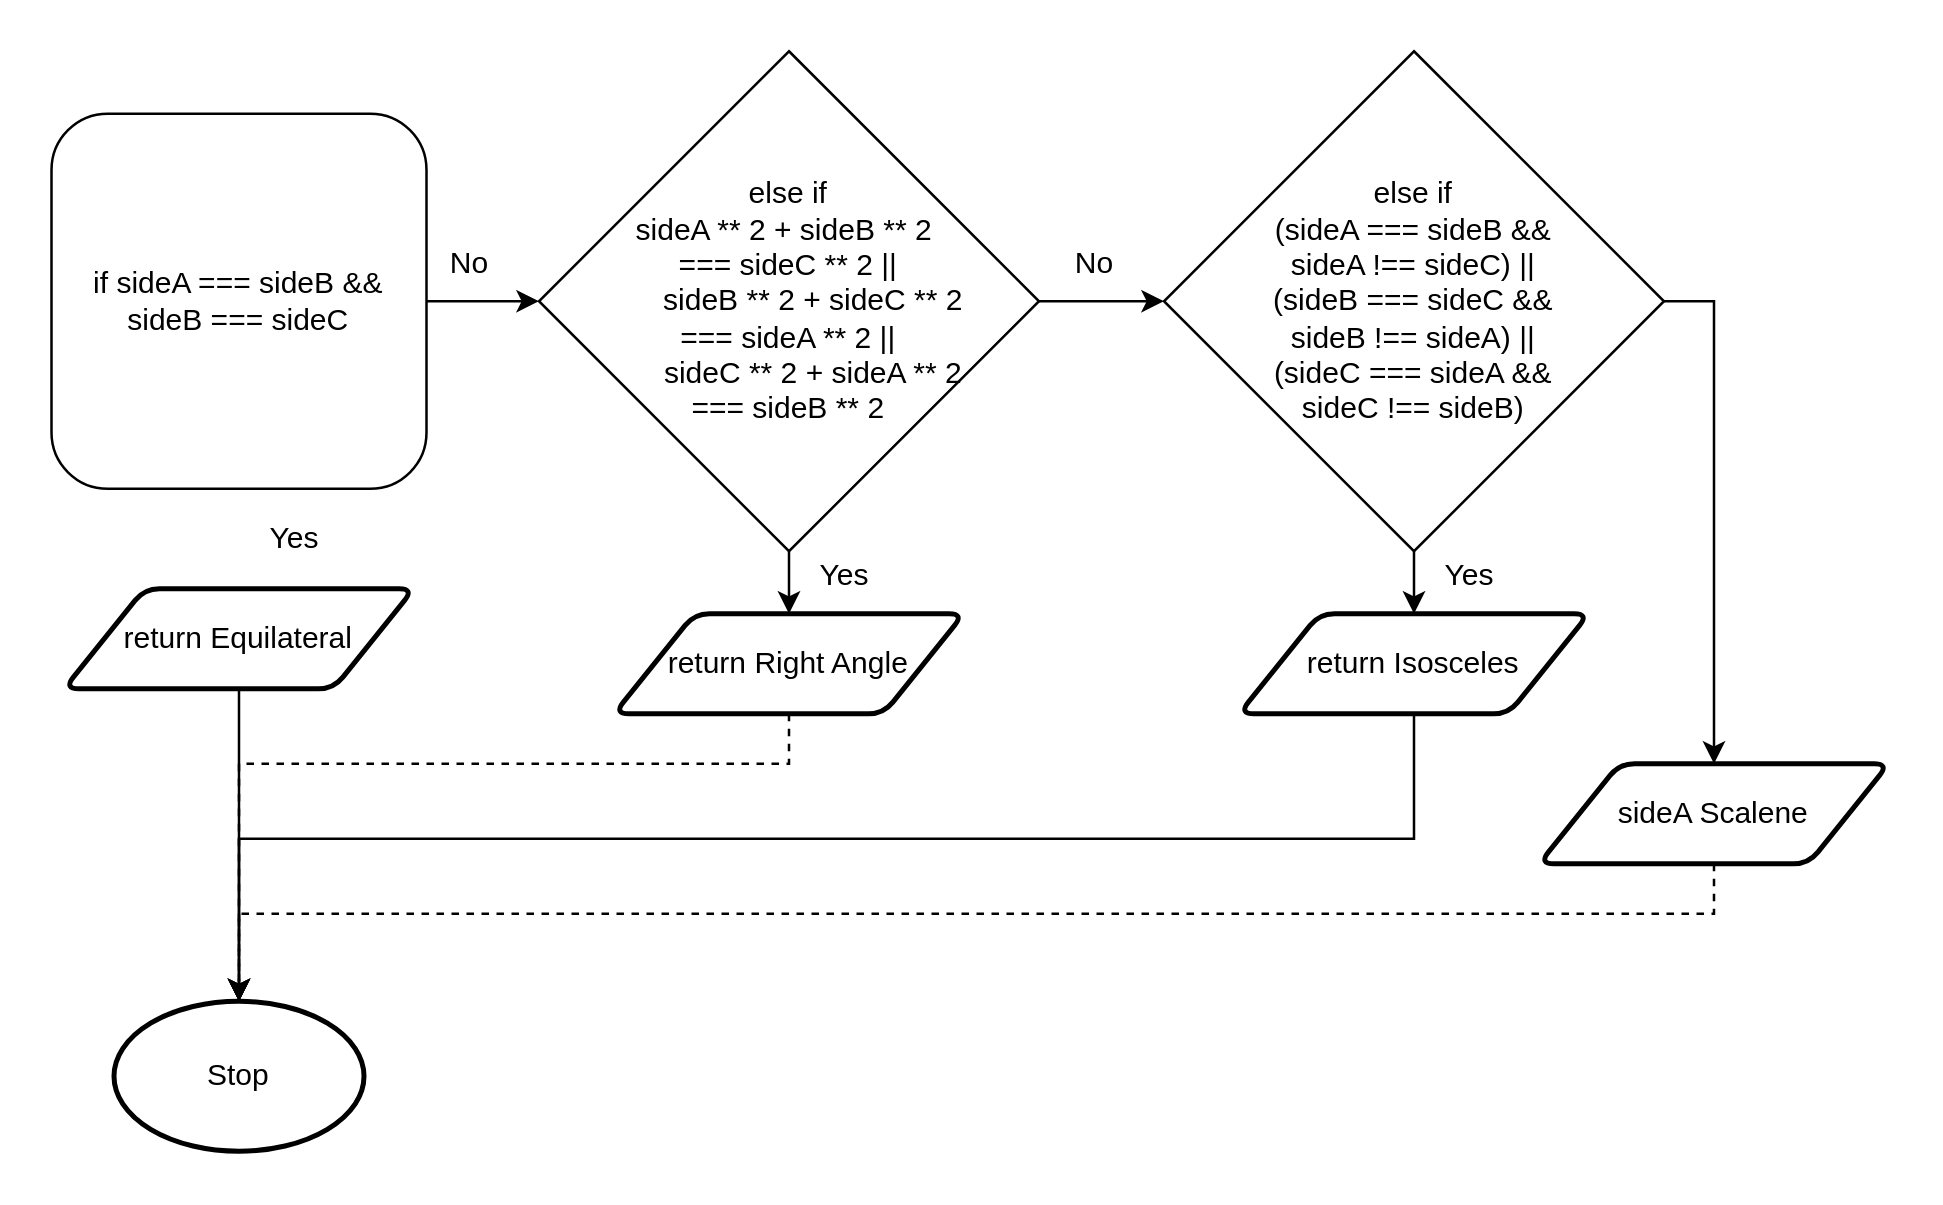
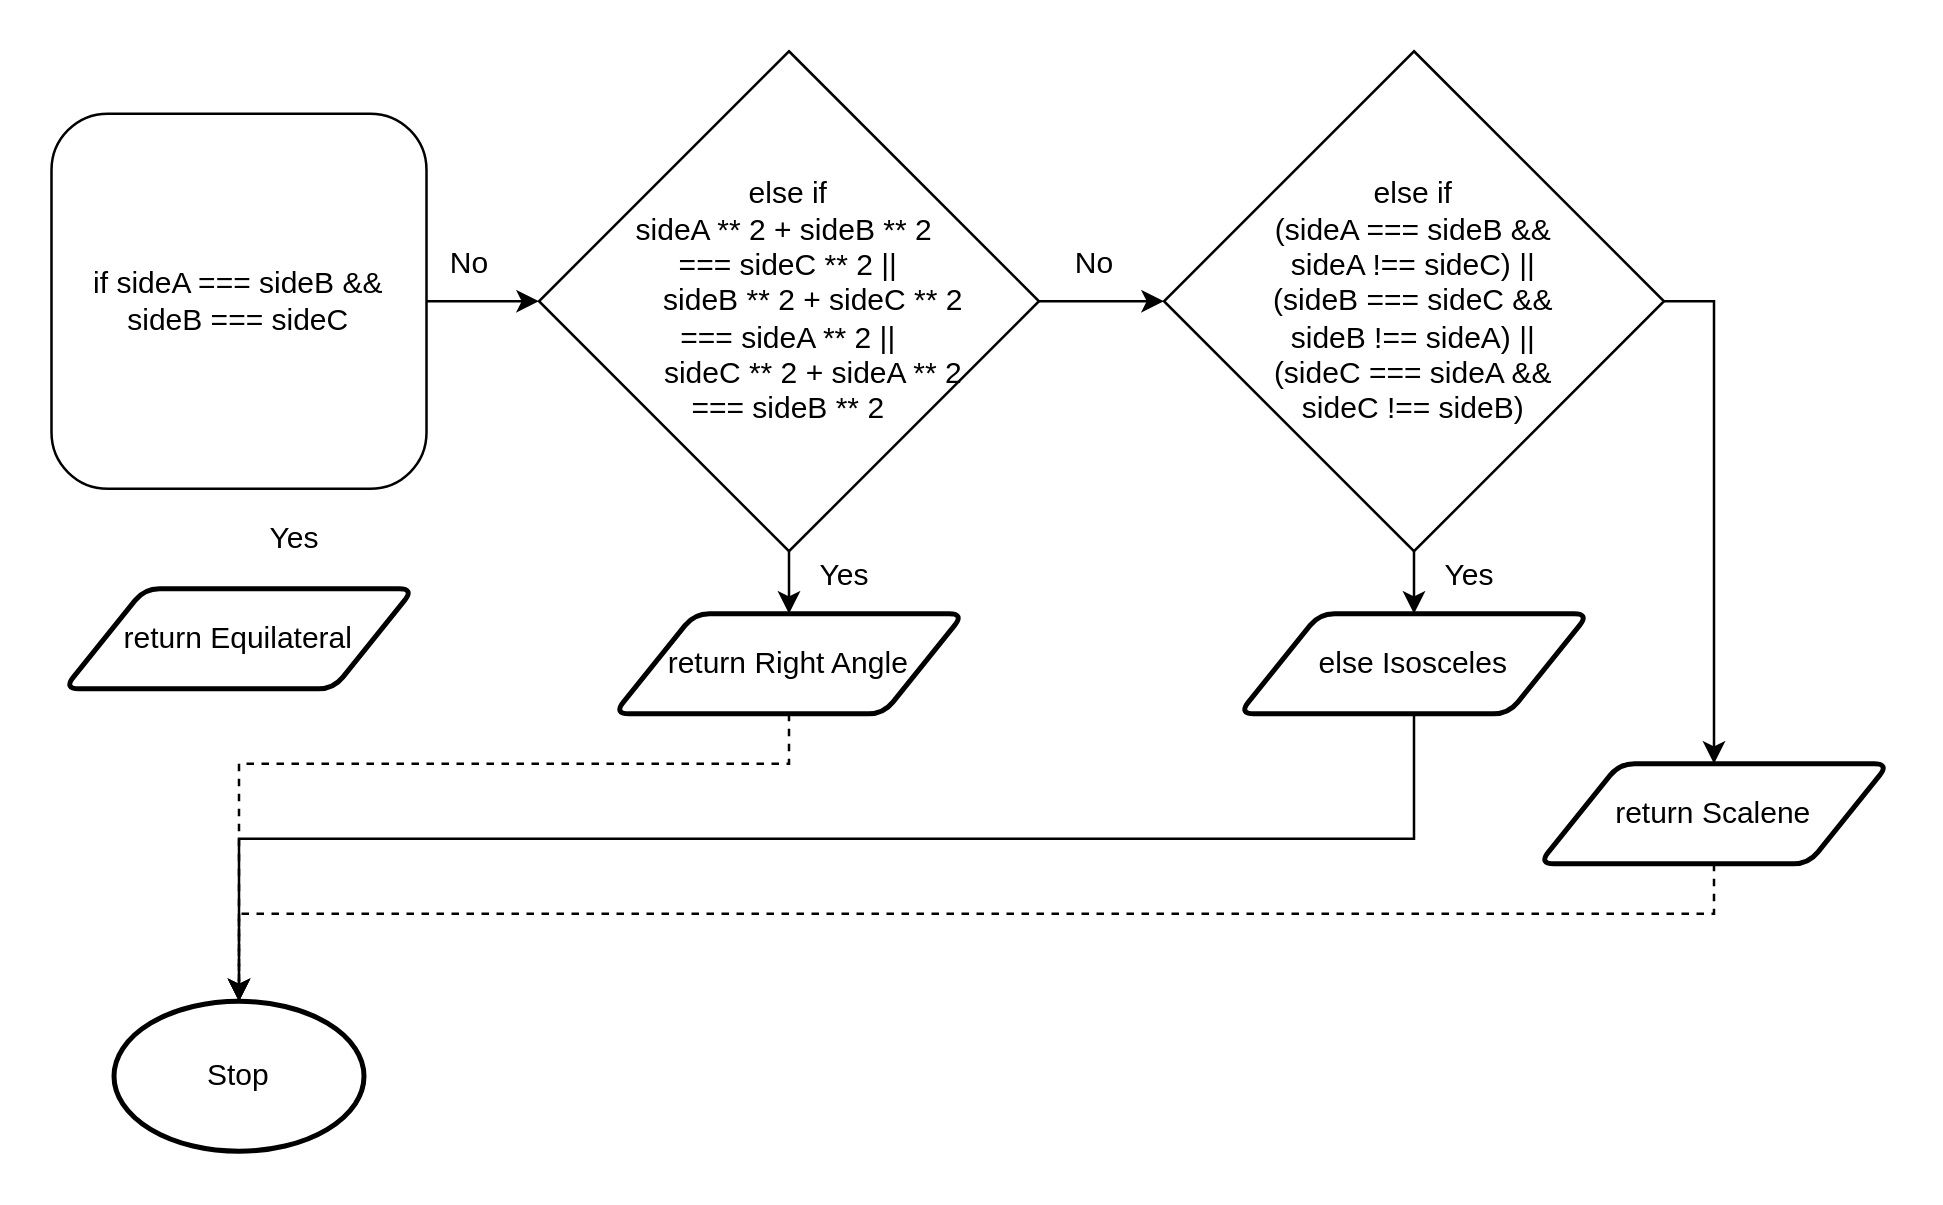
  <mxCell id="0" />
  <mxCell id="1" parent="0" />
  <mxCell id="2" value="Stop" style="strokeWidth=2;html=1;shape=mxgraph.flowchart.start_1;whiteSpace=wrap;" parent="1" vertex="1"><mxGeometry x="45" y="400" width="100" height="60" as="geometry" /></mxCell>
  <mxCell id="3" value="Yes" style="text;html=1;strokeColor=none;fillColor=none;align=center;verticalAlign=middle;whiteSpace=wrap;rounded=0;" parent="1" vertex="1"><mxGeometry x="105" y="205" width="25" height="20" as="geometry" /></mxCell>
  <mxCell id="4" value="No" style="text;html=1;strokeColor=none;fillColor=none;align=center;verticalAlign=middle;whiteSpace=wrap;rounded=0;" parent="1" vertex="1"><mxGeometry x="175" y="95" width="25" height="20" as="geometry" /></mxCell>
  <mxCell id="5" style="edgeStyle=none;html=1;exitX=1;exitY=0.5;exitDx=0;exitDy=0;entryX=0;entryY=0.5;entryDx=0;entryDy=0;" edge="1" parent="1" source="6" target="11"><mxGeometry relative="1" as="geometry" /></mxCell>
  <mxCell id="6" value="if sideA === sideB &amp;amp;&amp;amp;&lt;br&gt;sideB === sideC" style="whiteSpace=wrap;html=1;rounded=1;" vertex="1" parent="1"><mxGeometry x="20" y="45" width="150" height="150" as="geometry" /></mxCell>
- <mxCell id="7" style="edgeStyle=none;html=1;exitX=0.5;exitY=1;exitDx=0;exitDy=0;entryX=0.5;entryY=0;entryDx=0;entryDy=0;entryPerimeter=0;" edge="1" parent="1" source="8" target="2"><mxGeometry relative="1" as="geometry" /></mxCell>
  <mxCell id="8" value="return Equilateral" style="shape=parallelogram;html=1;strokeWidth=2;perimeter=parallelogramPerimeter;whiteSpace=wrap;rounded=1;arcSize=12;size=0.23;" vertex="1" parent="1"><mxGeometry x="25" y="235" width="140" height="40" as="geometry" /></mxCell>
  <mxCell id="9" style="edgeStyle=none;html=1;exitX=0.5;exitY=1;exitDx=0;exitDy=0;entryX=0.5;entryY=0;entryDx=0;entryDy=0;" edge="1" parent="1" source="11" target="13"><mxGeometry relative="1" as="geometry" /></mxCell>
  <mxCell id="10" style="edgeStyle=none;html=1;exitX=1;exitY=0.5;exitDx=0;exitDy=0;entryX=0;entryY=0.5;entryDx=0;entryDy=0;" edge="1" parent="1" source="11" target="18"><mxGeometry relative="1" as="geometry" /></mxCell>
  <mxCell id="11" value="else if &lt;br&gt;&lt;div&gt;sideA ** 2 + sideB ** 2&amp;nbsp;&lt;/div&gt;&lt;div&gt;=== sideC ** 2 ||&lt;/div&gt;&lt;div&gt;&amp;nbsp; &amp;nbsp; &amp;nbsp; sideB ** 2 + sideC ** 2&lt;/div&gt;&lt;div&gt;=== sideA ** 2 ||&lt;/div&gt;&lt;div&gt;&amp;nbsp; &amp;nbsp; &amp;nbsp; sideC ** 2 + sideA ** 2&lt;/div&gt;&lt;div&gt;=== sideB ** 2&lt;/div&gt;" style="rhombus;whiteSpace=wrap;html=1;" vertex="1" parent="1"><mxGeometry x="215" y="20" width="200" height="200" as="geometry" /></mxCell>
  <mxCell id="12" style="edgeStyle=none;html=1;exitX=0.5;exitY=1;exitDx=0;exitDy=0;entryX=0.5;entryY=0;entryDx=0;entryDy=0;entryPerimeter=0;rounded=0;dashed=1;" edge="1" parent="1" source="13" target="2"><mxGeometry relative="1" as="geometry"><Array as="points"><mxPoint x="315" y="305" /><mxPoint x="95" y="305" /></Array></mxGeometry></mxCell>
  <mxCell id="13" value="return Right Angle" style="shape=parallelogram;html=1;strokeWidth=2;perimeter=parallelogramPerimeter;whiteSpace=wrap;rounded=1;arcSize=12;size=0.23;" vertex="1" parent="1"><mxGeometry x="245" y="245" width="140" height="40" as="geometry" /></mxCell>
  <mxCell id="14" value="Yes" style="text;html=1;strokeColor=none;fillColor=none;align=center;verticalAlign=middle;whiteSpace=wrap;rounded=0;" vertex="1" parent="1"><mxGeometry x="325" y="220" width="25" height="20" as="geometry" /></mxCell>
  <mxCell id="15" value="No" style="text;html=1;strokeColor=none;fillColor=none;align=center;verticalAlign=middle;whiteSpace=wrap;rounded=0;" vertex="1" parent="1"><mxGeometry x="425" y="95" width="25" height="20" as="geometry" /></mxCell>
  <mxCell id="16" style="edgeStyle=none;html=1;exitX=0.5;exitY=1;exitDx=0;exitDy=0;entryX=0.5;entryY=0;entryDx=0;entryDy=0;" edge="1" parent="1" source="18" target="20"><mxGeometry relative="1" as="geometry" /></mxCell>
  <mxCell id="17" style="edgeStyle=none;rounded=0;html=1;exitX=1;exitY=0.5;exitDx=0;exitDy=0;entryX=0.5;entryY=0;entryDx=0;entryDy=0;" edge="1" parent="1" source="18" target="23"><mxGeometry relative="1" as="geometry"><Array as="points"><mxPoint x="685" y="120" /></Array></mxGeometry></mxCell>
  <mxCell id="18" value="else if &lt;br&gt;&lt;div&gt;&lt;div&gt;(sideA === sideB &amp;amp;&amp;amp;&lt;/div&gt;&lt;div&gt;sideA !== sideC) ||&lt;/div&gt;&lt;div&gt;&amp;nbsp;(sideB === sideC &amp;amp;&amp;amp;&amp;nbsp;&lt;/div&gt;&lt;div&gt;sideB !== sideA) ||&lt;/div&gt;&lt;div&gt;&lt;span&gt;(sideC === sideA &amp;amp;&amp;amp;&lt;/span&gt;&lt;/div&gt;&lt;div&gt;&lt;span&gt;sideC !== sideB)&lt;/span&gt;&lt;/div&gt;&lt;/div&gt;" style="rhombus;whiteSpace=wrap;html=1;" vertex="1" parent="1"><mxGeometry x="465" y="20" width="200" height="200" as="geometry" /></mxCell>
  <mxCell id="19" style="edgeStyle=none;html=1;exitX=0.5;exitY=1;exitDx=0;exitDy=0;entryX=0.5;entryY=0;entryDx=0;entryDy=0;entryPerimeter=0;rounded=0;" edge="1" parent="1" source="20" target="2"><mxGeometry relative="1" as="geometry"><Array as="points"><mxPoint x="565" y="335" /><mxPoint x="95" y="335" /></Array></mxGeometry></mxCell>
- <mxCell id="20" value="return Isosceles" style="shape=parallelogram;html=1;strokeWidth=2;perimeter=parallelogramPerimeter;whiteSpace=wrap;rounded=1;arcSize=12;size=0.23;" vertex="1" parent="1"><mxGeometry x="495" y="245" width="140" height="40" as="geometry" /></mxCell>
+ <mxCell id="20" value="else Isosceles" style="shape=parallelogram;html=1;strokeWidth=2;perimeter=parallelogramPerimeter;whiteSpace=wrap;rounded=1;arcSize=12;size=0.23;" vertex="1" parent="1"><mxGeometry x="495" y="245" width="140" height="40" as="geometry" /></mxCell>
  <mxCell id="21" value="Yes" style="text;html=1;strokeColor=none;fillColor=none;align=center;verticalAlign=middle;whiteSpace=wrap;rounded=0;" vertex="1" parent="1"><mxGeometry x="575" y="220" width="25" height="20" as="geometry" /></mxCell>
  <mxCell id="22" style="edgeStyle=none;rounded=0;html=1;exitX=0.5;exitY=1;exitDx=0;exitDy=0;entryX=0.5;entryY=0;entryDx=0;entryDy=0;entryPerimeter=0;dashed=1;" edge="1" parent="1" source="23" target="2"><mxGeometry relative="1" as="geometry"><Array as="points"><mxPoint x="685" y="365" /><mxPoint x="95" y="365" /></Array></mxGeometry></mxCell>
- <mxCell id="23" value="sideA Scalene" style="shape=parallelogram;html=1;strokeWidth=2;perimeter=parallelogramPerimeter;whiteSpace=wrap;rounded=1;arcSize=12;size=0.23;" vertex="1" parent="1"><mxGeometry x="615" y="305" width="140" height="40" as="geometry" /></mxCell>
+ <mxCell id="23" value="return Scalene" style="shape=parallelogram;html=1;strokeWidth=2;perimeter=parallelogramPerimeter;whiteSpace=wrap;rounded=1;arcSize=12;size=0.23;" vertex="1" parent="1"><mxGeometry x="615" y="305" width="140" height="40" as="geometry" /></mxCell>
